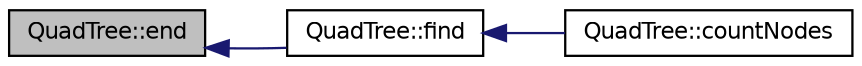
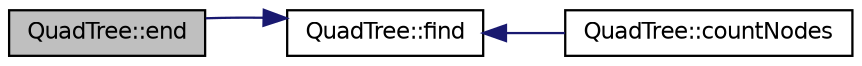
  digraph {
    rankdir=LR
    node [color=black fillcolor=white fontname=Helvetica fontsize=10 shape=record style=filled]
    edge [color=midnightblue dir=back fontname=Helvetica fontsize=10 labelfontname=Helvetica labelfontsize=10 style=solid]
    n1 [fillcolor=grey75 fontcolor=black height=0.2 label="QuadTree::end" width=0.4]
    n2 [height=0.2 label="QuadTree::find" width=0.4]
    n3 [height=0.2 label="QuadTree::countNodes" width=0.4]
-   n1 -> n2
+   n2 -> n1
    n2 -> n3
  }
